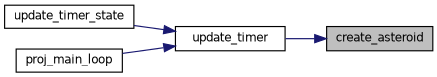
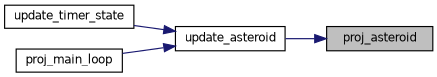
  digraph {
    rankdir=RL
    node [color=black fillcolor=white fontname=Helvetica fontsize=10 shape=record style=filled]
    edge [color=midnightblue dir=back fontname=Helvetica fontsize=10 labelfontname=Helvetica labelfontsize=10 style=solid]
-   n1 [fillcolor=grey75 fontcolor=black height=0.2 label=create_asteroid width=0.4]
-   n2 [height=0.2 label=update_timer width=0.4]
+   n1 [fillcolor=grey75 fontcolor=black height=0.2 label=proj_asteroid width=0.4]
+   n2 [height=0.2 label=update_asteroid width=0.4]
    n3 [height=0.2 label=update_timer_state width=0.4]
    n4 [height=0.2 label=proj_main_loop width=0.4]
    n1 -> n2
    n2 -> n3
    n2 -> n4
  }
